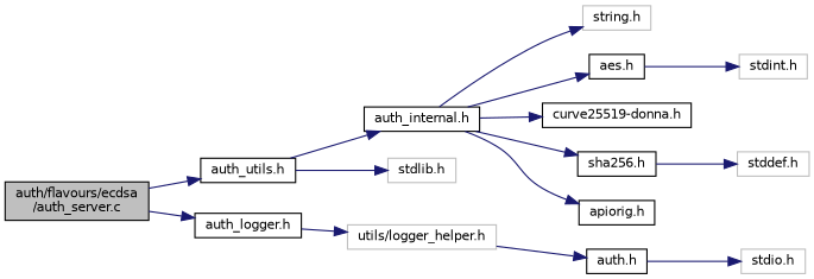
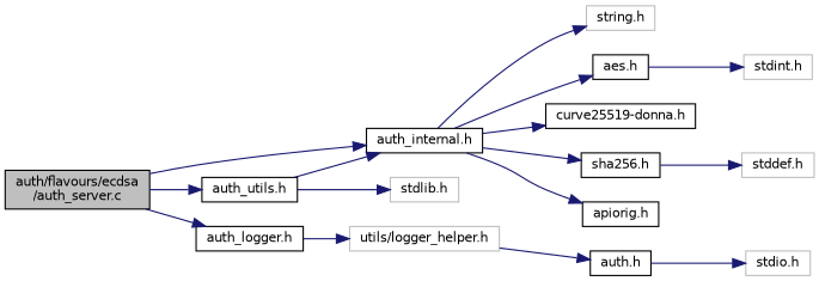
  digraph {
    rankdir=LR
    node [color=black fillcolor=white fontname=Helvetica fontsize=10 shape=record style=filled]
    edge [color=midnightblue fontname=Helvetica fontsize=10 labelfontname=Helvetica labelfontsize=10 style=solid]
    n1 [fillcolor=grey75 fontcolor=black height=0.2 label="auth/flavours/ecdsa\l/auth_server.c" width=0.4]
    n2 [height=0.2 label="auth_internal.h" width=0.4]
    n3 [height=0.2 label="auth_utils.h" width=0.4]
    n4 [height=0.2 label="auth_logger.h" width=0.4]
    n5 [color=grey75 height=0.2 label="string.h" width=0.4]
    n6 [height=0.2 label="aes.h" width=0.4]
    n7 [height=0.2 label="curve25519-donna.h" width=0.4]
    n8 [height=0.2 label="sha256.h" width=0.4]
    n9 [height=0.2 label="apiorig.h" width=0.4]
    n10 [color=grey75 height=0.2 label="stdlib.h" width=0.4]
    n11 [color=grey75 height=0.2 label="utils/logger_helper.h" width=0.4]
    n12 [color=grey75 height=0.2 label="stdint.h" width=0.4]
    n13 [color=grey75 height=0.2 label="stddef.h" width=0.4]
    n14 [height=0.2 label="auth.h" width=0.4]
    n15 [color=grey75 height=0.2 label="stdio.h" width=0.4]
+   n1 -> n2
    n1 -> n3
    n1 -> n4
    n2 -> n5
    n2 -> n6
    n2 -> n7
    n2 -> n8
    n2 -> n9
    n3 -> n2
    n3 -> n10
    n4 -> n11
    n6 -> n12
    n8 -> n13
    n11 -> n14
    n14 -> n15
  }
